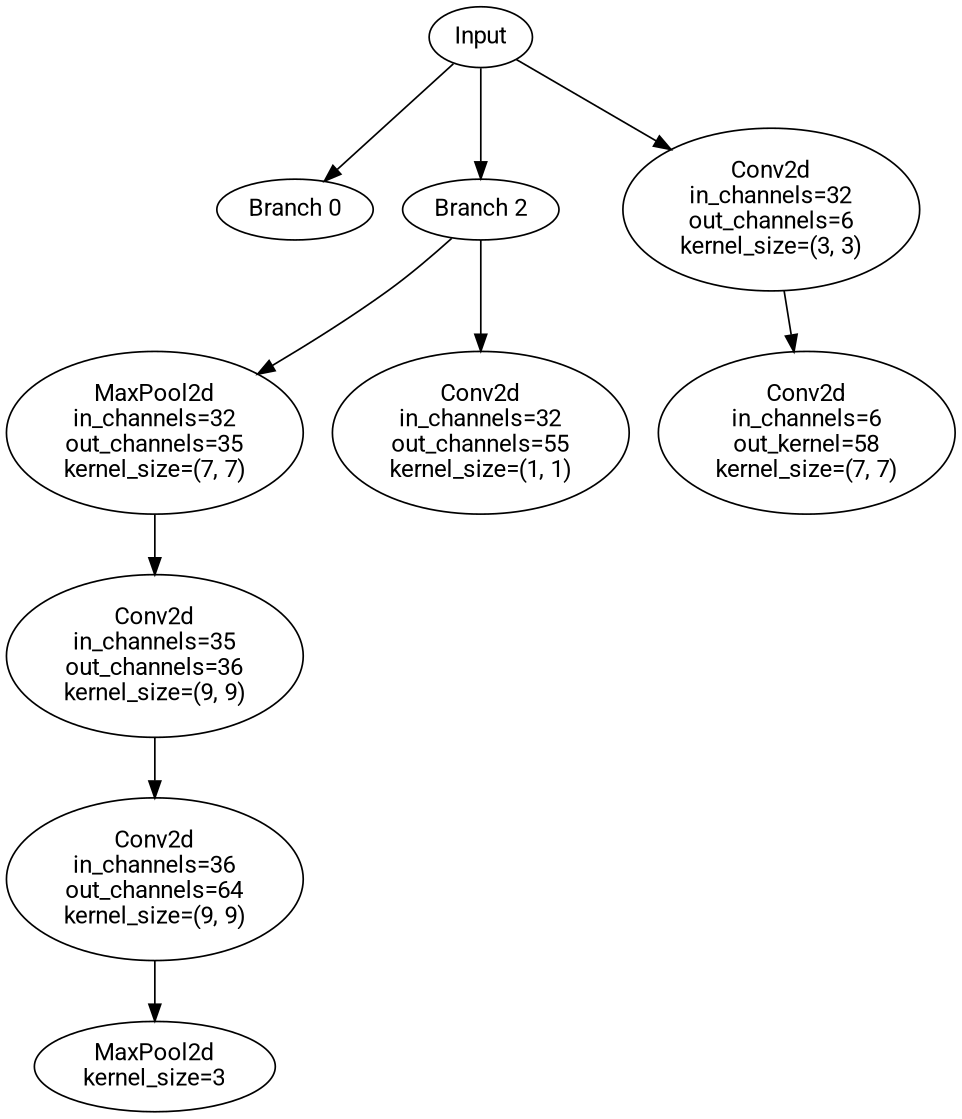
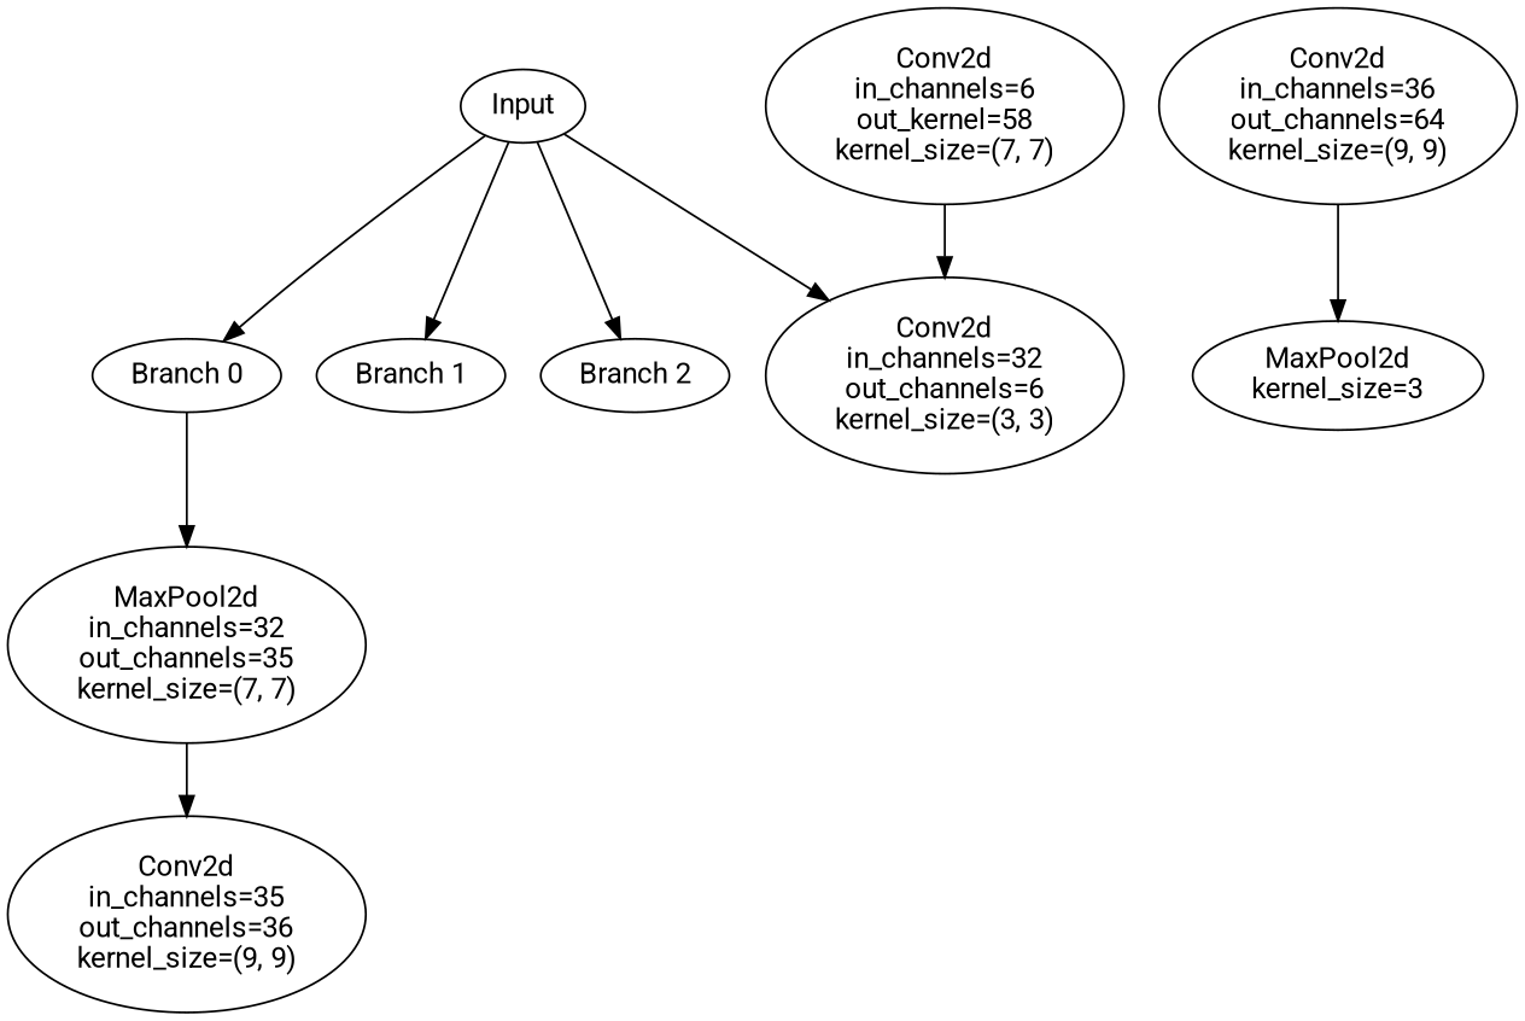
  digraph {
    fontname=Roboto
    node [fontname=Roboto]
    edge [fontname=Roboto]
    n1 [label=Input]
    n2 [label="Branch 0"]
+   n3 [label="Branch 1"]
    n4 [label="Branch 2"]
    n5 [label="Conv2d\nin_channels=32\nout_channels=6\nkernel_size=(3, 3)"]
    n6 [label="MaxPool2d\nin_channels=32\nout_channels=35\nkernel_size=(7, 7)"]
-   n7 [label="Conv2d\nin_channels=32\nout_channels=55\nkernel_size=(1, 1)"]
    n8 [label="Conv2d\nin_channels=35\nout_channels=36\nkernel_size=(9, 9)"]
    n9 [label="Conv2d\nin_channels=36\nout_channels=64\nkernel_size=(9, 9)"]
    n10 [label="MaxPool2d\nkernel_size=3"]
    n11 [label="Conv2d\nin_channels=6\nout_kernel=58\nkernel_size=(7, 7)"]
    n1 -> n2
+   n1 -> n3
    n1 -> n4
    n1 -> n5
-   n4 -> n6
-   n4 -> n7
-   n5 -> n11
+   n2 -> n6
+   n11 -> n5
    n6 -> n8
-   n8 -> n9
    n9 -> n10
  }
